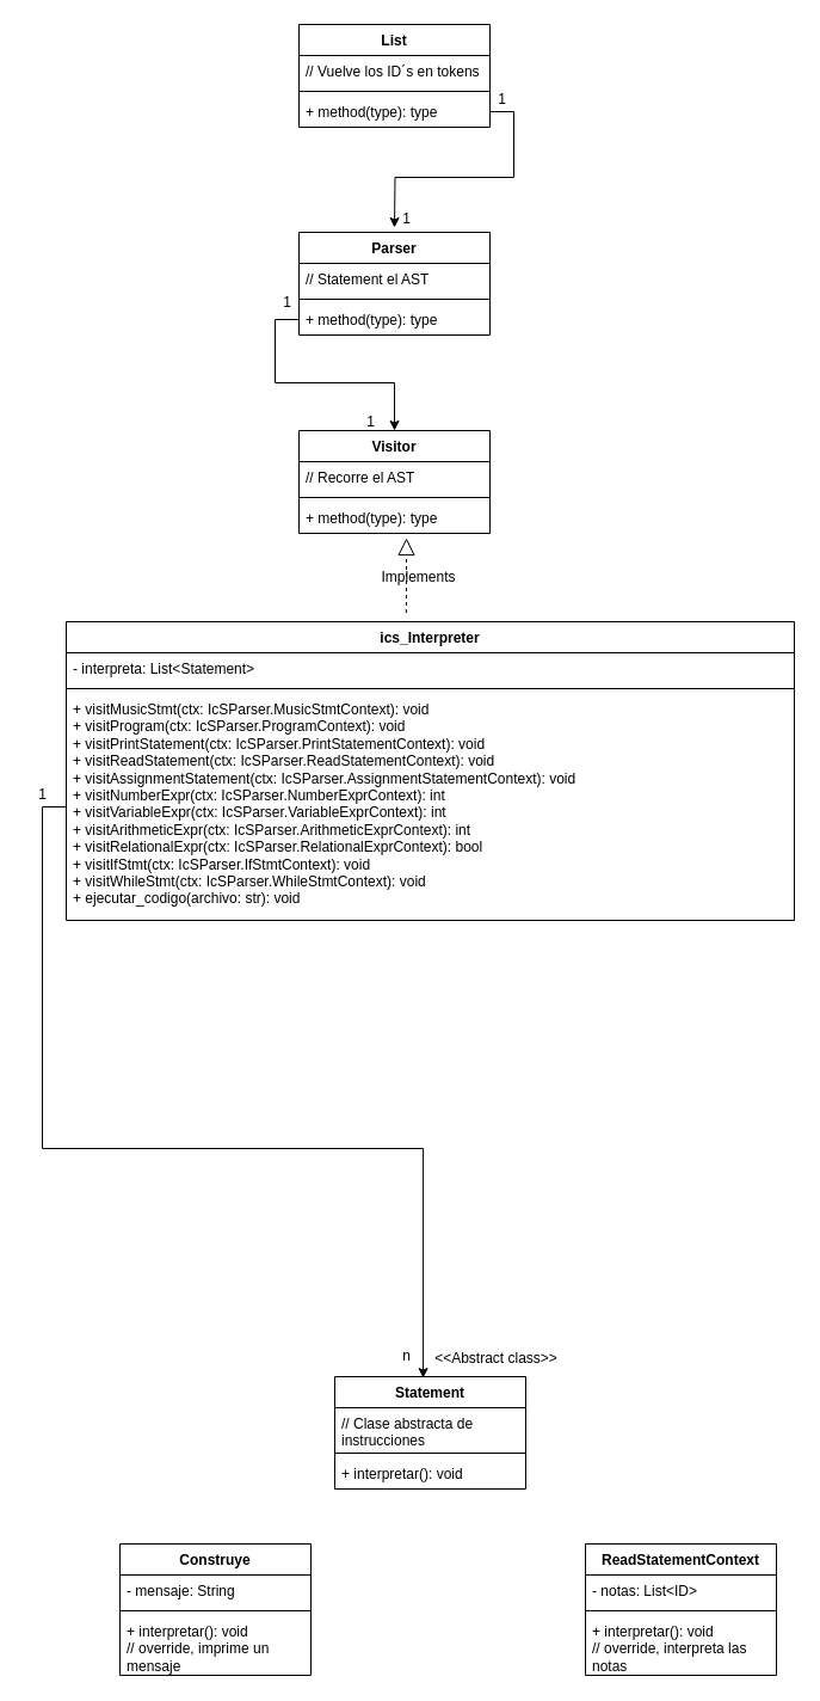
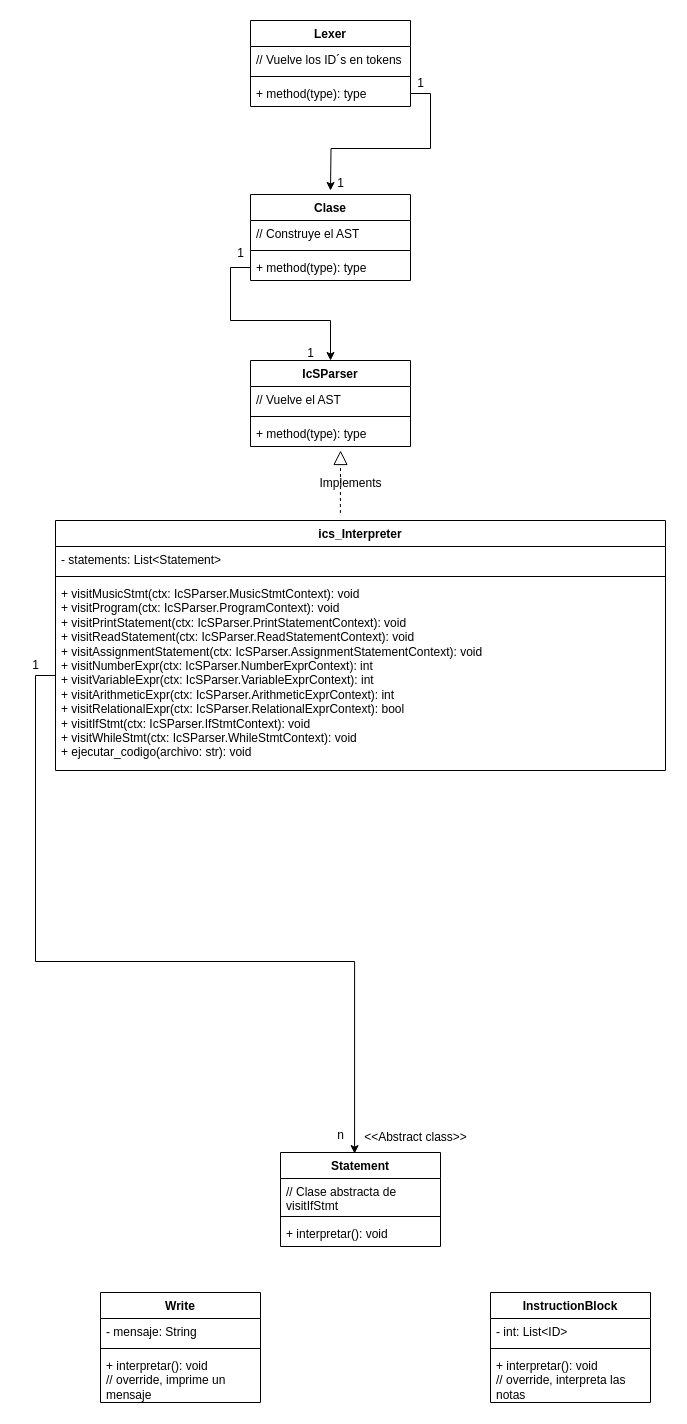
  <mxCell id="0" />
  <mxCell id="1" parent="0" />
- <mxCell id="2" value="List" style="swimlane;fontStyle=1;align=center;verticalAlign=top;childLayout=stackLayout;horizontal=1;startSize=26;horizontalStack=0;resizeParent=1;resizeParentMax=0;resizeLast=0;collapsible=1;marginBottom=0;whiteSpace=wrap;html=1;" vertex="1" parent="1"><mxGeometry x="250" y="20" width="160" height="86" as="geometry" /></mxCell>
+ <mxCell id="2" value="Lexer" style="swimlane;fontStyle=1;align=center;verticalAlign=top;childLayout=stackLayout;horizontal=1;startSize=26;horizontalStack=0;resizeParent=1;resizeParentMax=0;resizeLast=0;collapsible=1;marginBottom=0;whiteSpace=wrap;html=1;" vertex="1" parent="1"><mxGeometry x="250" y="20" width="160" height="86" as="geometry" /></mxCell>
  <mxCell id="3" value="// Vuelve los ID´s en tokens" style="text;strokeColor=none;fillColor=none;align=left;verticalAlign=top;spacingLeft=4;spacingRight=4;overflow=hidden;rotatable=0;points=[[0,0.5],[1,0.5]];portConstraint=eastwest;whiteSpace=wrap;html=1;" vertex="1" parent="2"><mxGeometry y="26" width="160" height="26" as="geometry" /></mxCell>
  <mxCell id="4" value="" style="line;strokeWidth=1;fillColor=none;align=left;verticalAlign=middle;spacingTop=-1;spacingLeft=3;spacingRight=3;rotatable=0;labelPosition=right;points=[];portConstraint=eastwest;strokeColor=inherit;" vertex="1" parent="2"><mxGeometry y="52" width="160" height="8" as="geometry" /></mxCell>
  <mxCell id="5" style="edgeStyle=orthogonalEdgeStyle;rounded=0;orthogonalLoop=1;jettySize=auto;html=1;" edge="1" parent="2" source="6"><mxGeometry relative="1" as="geometry"><mxPoint x="80" y="170" as="targetPoint" /></mxGeometry></mxCell>
  <mxCell id="6" value="+ method(type): type" style="text;strokeColor=none;fillColor=none;align=left;verticalAlign=top;spacingLeft=4;spacingRight=4;overflow=hidden;rotatable=0;points=[[0,0.5],[1,0.5]];portConstraint=eastwest;whiteSpace=wrap;html=1;" vertex="1" parent="2"><mxGeometry y="60" width="160" height="26" as="geometry" /></mxCell>
  <mxCell id="7" value="ics_Interpreter" style="swimlane;fontStyle=1;align=center;verticalAlign=top;childLayout=stackLayout;horizontal=1;startSize=26;horizontalStack=0;resizeParent=1;resizeParentMax=0;resizeLast=0;collapsible=1;marginBottom=0;whiteSpace=wrap;html=1;" vertex="1" parent="1"><mxGeometry x="55" y="520" width="610" height="250" as="geometry" /></mxCell>
- <mxCell id="8" value="- interpreta: List&amp;lt;Statement&amp;gt;" style="text;strokeColor=none;fillColor=none;align=left;verticalAlign=top;spacingLeft=4;spacingRight=4;overflow=hidden;rotatable=0;points=[[0,0.5],[1,0.5]];portConstraint=eastwest;whiteSpace=wrap;html=1;" vertex="1" parent="7"><mxGeometry y="26" width="610" height="26" as="geometry" /></mxCell>
+ <mxCell id="8" value="- statements: List&amp;lt;Statement&amp;gt;" style="text;strokeColor=none;fillColor=none;align=left;verticalAlign=top;spacingLeft=4;spacingRight=4;overflow=hidden;rotatable=0;points=[[0,0.5],[1,0.5]];portConstraint=eastwest;whiteSpace=wrap;html=1;" vertex="1" parent="7"><mxGeometry y="26" width="610" height="26" as="geometry" /></mxCell>
  <mxCell id="9" value="" style="line;strokeWidth=1;fillColor=none;align=left;verticalAlign=middle;spacingTop=-1;spacingLeft=3;spacingRight=3;rotatable=0;labelPosition=right;points=[];portConstraint=eastwest;strokeColor=inherit;" vertex="1" parent="7"><mxGeometry y="52" width="610" height="8" as="geometry" /></mxCell>
  <mxCell id="10" value="&lt;div&gt;+ visitMusicStmt(ctx: IcSParser.MusicStmtContext): void&lt;/div&gt;&lt;div&gt;+ visitProgram(ctx: IcSParser.ProgramContext): void&lt;/div&gt;&lt;div&gt;+ visitPrintStatement(ctx: IcSParser.PrintStatementContext): void&lt;/div&gt;&lt;div&gt;+ visitReadStatement(ctx: IcSParser.ReadStatementContext): void&lt;/div&gt;&lt;div&gt;+ visitAssignmentStatement(ctx: IcSParser.AssignmentStatementContext): void&lt;/div&gt;&lt;div&gt;+ visitNumberExpr(ctx: IcSParser.NumberExprContext): int&lt;/div&gt;&lt;div&gt;+ visitVariableExpr(ctx: IcSParser.VariableExprContext): int&lt;/div&gt;&lt;div&gt;+ visitArithmeticExpr(ctx: IcSParser.ArithmeticExprContext): int&lt;/div&gt;&lt;div&gt;+ visitRelationalExpr(ctx: IcSParser.RelationalExprContext): bool&lt;/div&gt;&lt;div&gt;+ visitIfStmt(ctx: IcSParser.IfStmtContext): void&lt;/div&gt;&lt;div&gt;+ visitWhileStmt(ctx: IcSParser.WhileStmtContext): void&lt;/div&gt;&lt;div&gt;+ ejecutar_codigo(archivo: str): void&lt;/div&gt;&lt;div&gt;&lt;br&gt;&lt;/div&gt;" style="text;strokeColor=none;fillColor=none;align=left;verticalAlign=top;spacingLeft=4;spacingRight=4;overflow=hidden;rotatable=0;points=[[0,0.5],[1,0.5]];portConstraint=eastwest;whiteSpace=wrap;html=1;" vertex="1" parent="7"><mxGeometry y="60" width="610" height="190" as="geometry" /></mxCell>
  <mxCell id="11" value="Statement" style="swimlane;fontStyle=1;align=center;verticalAlign=top;childLayout=stackLayout;horizontal=1;startSize=26;horizontalStack=0;resizeParent=1;resizeParentMax=0;resizeLast=0;collapsible=1;marginBottom=0;whiteSpace=wrap;html=1;" vertex="1" parent="1"><mxGeometry x="280" y="1152" width="160" height="94" as="geometry" /></mxCell>
- <mxCell id="12" value="// Clase abstracta de instrucciones" style="text;strokeColor=none;fillColor=none;align=left;verticalAlign=top;spacingLeft=4;spacingRight=4;overflow=hidden;rotatable=0;points=[[0,0.5],[1,0.5]];portConstraint=eastwest;whiteSpace=wrap;html=1;" vertex="1" parent="11"><mxGeometry y="26" width="160" height="34" as="geometry" /></mxCell>
+ <mxCell id="12" value="// Clase abstracta de visitIfStmt" style="text;strokeColor=none;fillColor=none;align=left;verticalAlign=top;spacingLeft=4;spacingRight=4;overflow=hidden;rotatable=0;points=[[0,0.5],[1,0.5]];portConstraint=eastwest;whiteSpace=wrap;html=1;" vertex="1" parent="11"><mxGeometry y="26" width="160" height="34" as="geometry" /></mxCell>
  <mxCell id="13" value="" style="line;strokeWidth=1;fillColor=none;align=left;verticalAlign=middle;spacingTop=-1;spacingLeft=3;spacingRight=3;rotatable=0;labelPosition=right;points=[];portConstraint=eastwest;strokeColor=inherit;" vertex="1" parent="11"><mxGeometry y="60" width="160" height="8" as="geometry" /></mxCell>
  <mxCell id="14" value="+ interpretar(): void" style="text;strokeColor=none;fillColor=none;align=left;verticalAlign=top;spacingLeft=4;spacingRight=4;overflow=hidden;rotatable=0;points=[[0,0.5],[1,0.5]];portConstraint=eastwest;whiteSpace=wrap;html=1;" vertex="1" parent="11"><mxGeometry y="68" width="160" height="26" as="geometry" /></mxCell>
- <mxCell id="15" value="ReadStatementContext" style="swimlane;fontStyle=1;align=center;verticalAlign=top;childLayout=stackLayout;horizontal=1;startSize=26;horizontalStack=0;resizeParent=1;resizeParentMax=0;resizeLast=0;collapsible=1;marginBottom=0;whiteSpace=wrap;html=1;" vertex="1" parent="1"><mxGeometry x="490" y="1292" width="160" height="110" as="geometry" /></mxCell>
- <mxCell id="16" value="- notas: List&amp;lt;ID&amp;gt;" style="text;strokeColor=none;fillColor=none;align=left;verticalAlign=top;spacingLeft=4;spacingRight=4;overflow=hidden;rotatable=0;points=[[0,0.5],[1,0.5]];portConstraint=eastwest;whiteSpace=wrap;html=1;" vertex="1" parent="15"><mxGeometry y="26" width="160" height="26" as="geometry" /></mxCell>
+ <mxCell id="15" value="InstructionBlock" style="swimlane;fontStyle=1;align=center;verticalAlign=top;childLayout=stackLayout;horizontal=1;startSize=26;horizontalStack=0;resizeParent=1;resizeParentMax=0;resizeLast=0;collapsible=1;marginBottom=0;whiteSpace=wrap;html=1;" vertex="1" parent="1"><mxGeometry x="490" y="1292" width="160" height="110" as="geometry" /></mxCell>
+ <mxCell id="16" value="- int: List&amp;lt;ID&amp;gt;" style="text;strokeColor=none;fillColor=none;align=left;verticalAlign=top;spacingLeft=4;spacingRight=4;overflow=hidden;rotatable=0;points=[[0,0.5],[1,0.5]];portConstraint=eastwest;whiteSpace=wrap;html=1;" vertex="1" parent="15"><mxGeometry y="26" width="160" height="26" as="geometry" /></mxCell>
  <mxCell id="17" value="" style="line;strokeWidth=1;fillColor=none;align=left;verticalAlign=middle;spacingTop=-1;spacingLeft=3;spacingRight=3;rotatable=0;labelPosition=right;points=[];portConstraint=eastwest;strokeColor=inherit;" vertex="1" parent="15"><mxGeometry y="52" width="160" height="8" as="geometry" /></mxCell>
  <mxCell id="18" value="+ interpretar(): void&amp;nbsp;&lt;div&gt;// override, interpreta las notas&lt;/div&gt;" style="text;strokeColor=none;fillColor=none;align=left;verticalAlign=top;spacingLeft=4;spacingRight=4;overflow=hidden;rotatable=0;points=[[0,0.5],[1,0.5]];portConstraint=eastwest;whiteSpace=wrap;html=1;" vertex="1" parent="15"><mxGeometry y="60" width="160" height="50" as="geometry" /></mxCell>
- <mxCell id="19" value="Construye" style="swimlane;fontStyle=1;align=center;verticalAlign=top;childLayout=stackLayout;horizontal=1;startSize=26;horizontalStack=0;resizeParent=1;resizeParentMax=0;resizeLast=0;collapsible=1;marginBottom=0;whiteSpace=wrap;html=1;" vertex="1" parent="1"><mxGeometry x="100" y="1292" width="160" height="110" as="geometry" /></mxCell>
+ <mxCell id="19" value="Write" style="swimlane;fontStyle=1;align=center;verticalAlign=top;childLayout=stackLayout;horizontal=1;startSize=26;horizontalStack=0;resizeParent=1;resizeParentMax=0;resizeLast=0;collapsible=1;marginBottom=0;whiteSpace=wrap;html=1;" vertex="1" parent="1"><mxGeometry x="100" y="1292" width="160" height="110" as="geometry" /></mxCell>
  <mxCell id="20" value="- mensaje: String" style="text;strokeColor=none;fillColor=none;align=left;verticalAlign=top;spacingLeft=4;spacingRight=4;overflow=hidden;rotatable=0;points=[[0,0.5],[1,0.5]];portConstraint=eastwest;whiteSpace=wrap;html=1;" vertex="1" parent="19"><mxGeometry y="26" width="160" height="26" as="geometry" /></mxCell>
  <mxCell id="21" value="" style="line;strokeWidth=1;fillColor=none;align=left;verticalAlign=middle;spacingTop=-1;spacingLeft=3;spacingRight=3;rotatable=0;labelPosition=right;points=[];portConstraint=eastwest;strokeColor=inherit;" vertex="1" parent="19"><mxGeometry y="52" width="160" height="8" as="geometry" /></mxCell>
  <mxCell id="22" value="+ interpretar(): void&amp;nbsp;&lt;div&gt;// override, imprime un mensaje&lt;/div&gt;" style="text;strokeColor=none;fillColor=none;align=left;verticalAlign=top;spacingLeft=4;spacingRight=4;overflow=hidden;rotatable=0;points=[[0,0.5],[1,0.5]];portConstraint=eastwest;whiteSpace=wrap;html=1;" vertex="1" parent="19"><mxGeometry y="60" width="160" height="50" as="geometry" /></mxCell>
  <mxCell id="23" value="&amp;lt;&amp;lt;Abstract class&amp;gt;&amp;gt;" style="text;html=1;align=center;verticalAlign=middle;resizable=0;points=[];autosize=1;strokeColor=none;fillColor=none;" vertex="1" parent="1"><mxGeometry x="350" y="1122" width="130" height="30" as="geometry" /></mxCell>
  <mxCell id="24" style="edgeStyle=orthogonalEdgeStyle;rounded=0;orthogonalLoop=1;jettySize=auto;html=1;entryX=0.463;entryY=0.012;entryDx=0;entryDy=0;entryPerimeter=0;" edge="1" parent="1" source="10" target="11"><mxGeometry relative="1" as="geometry" /></mxCell>
  <mxCell id="25" value="1" style="text;html=1;align=center;verticalAlign=middle;resizable=0;points=[];autosize=1;strokeColor=none;fillColor=none;" vertex="1" parent="1"><mxGeometry x="20" y="650" width="30" height="30" as="geometry" /></mxCell>
  <mxCell id="26" value="n" style="text;html=1;align=center;verticalAlign=middle;resizable=0;points=[];autosize=1;strokeColor=none;fillColor=none;" vertex="1" parent="1"><mxGeometry x="325" y="1120" width="30" height="30" as="geometry" /></mxCell>
- <mxCell id="27" value="Parser" style="swimlane;fontStyle=1;align=center;verticalAlign=top;childLayout=stackLayout;horizontal=1;startSize=26;horizontalStack=0;resizeParent=1;resizeParentMax=0;resizeLast=0;collapsible=1;marginBottom=0;whiteSpace=wrap;html=1;" vertex="1" parent="1"><mxGeometry x="250" y="194" width="160" height="86" as="geometry" /></mxCell>
- <mxCell id="28" value="// Statement el AST" style="text;strokeColor=none;fillColor=none;align=left;verticalAlign=top;spacingLeft=4;spacingRight=4;overflow=hidden;rotatable=0;points=[[0,0.5],[1,0.5]];portConstraint=eastwest;whiteSpace=wrap;html=1;" vertex="1" parent="27"><mxGeometry y="26" width="160" height="26" as="geometry" /></mxCell>
+ <mxCell id="27" value="Clase" style="swimlane;fontStyle=1;align=center;verticalAlign=top;childLayout=stackLayout;horizontal=1;startSize=26;horizontalStack=0;resizeParent=1;resizeParentMax=0;resizeLast=0;collapsible=1;marginBottom=0;whiteSpace=wrap;html=1;" vertex="1" parent="1"><mxGeometry x="250" y="194" width="160" height="86" as="geometry" /></mxCell>
+ <mxCell id="28" value="// Construye el AST" style="text;strokeColor=none;fillColor=none;align=left;verticalAlign=top;spacingLeft=4;spacingRight=4;overflow=hidden;rotatable=0;points=[[0,0.5],[1,0.5]];portConstraint=eastwest;whiteSpace=wrap;html=1;" vertex="1" parent="27"><mxGeometry y="26" width="160" height="26" as="geometry" /></mxCell>
  <mxCell id="29" value="" style="line;strokeWidth=1;fillColor=none;align=left;verticalAlign=middle;spacingTop=-1;spacingLeft=3;spacingRight=3;rotatable=0;labelPosition=right;points=[];portConstraint=eastwest;strokeColor=inherit;" vertex="1" parent="27"><mxGeometry y="52" width="160" height="8" as="geometry" /></mxCell>
  <mxCell id="30" value="+ method(type): type" style="text;strokeColor=none;fillColor=none;align=left;verticalAlign=top;spacingLeft=4;spacingRight=4;overflow=hidden;rotatable=0;points=[[0,0.5],[1,0.5]];portConstraint=eastwest;whiteSpace=wrap;html=1;" vertex="1" parent="27"><mxGeometry y="60" width="160" height="26" as="geometry" /></mxCell>
- <mxCell id="31" value="Visitor" style="swimlane;fontStyle=1;align=center;verticalAlign=top;childLayout=stackLayout;horizontal=1;startSize=26;horizontalStack=0;resizeParent=1;resizeParentMax=0;resizeLast=0;collapsible=1;marginBottom=0;whiteSpace=wrap;html=1;" vertex="1" parent="1"><mxGeometry x="250" y="360" width="160" height="86" as="geometry" /></mxCell>
- <mxCell id="32" value="// Recorre el AST" style="text;strokeColor=none;fillColor=none;align=left;verticalAlign=top;spacingLeft=4;spacingRight=4;overflow=hidden;rotatable=0;points=[[0,0.5],[1,0.5]];portConstraint=eastwest;whiteSpace=wrap;html=1;" vertex="1" parent="31"><mxGeometry y="26" width="160" height="26" as="geometry" /></mxCell>
+ <mxCell id="31" value="IcSParser" style="swimlane;fontStyle=1;align=center;verticalAlign=top;childLayout=stackLayout;horizontal=1;startSize=26;horizontalStack=0;resizeParent=1;resizeParentMax=0;resizeLast=0;collapsible=1;marginBottom=0;whiteSpace=wrap;html=1;" vertex="1" parent="1"><mxGeometry x="250" y="360" width="160" height="86" as="geometry" /></mxCell>
+ <mxCell id="32" value="// Vuelve el AST" style="text;strokeColor=none;fillColor=none;align=left;verticalAlign=top;spacingLeft=4;spacingRight=4;overflow=hidden;rotatable=0;points=[[0,0.5],[1,0.5]];portConstraint=eastwest;whiteSpace=wrap;html=1;" vertex="1" parent="31"><mxGeometry y="26" width="160" height="26" as="geometry" /></mxCell>
  <mxCell id="33" value="" style="line;strokeWidth=1;fillColor=none;align=left;verticalAlign=middle;spacingTop=-1;spacingLeft=3;spacingRight=3;rotatable=0;labelPosition=right;points=[];portConstraint=eastwest;strokeColor=inherit;" vertex="1" parent="31"><mxGeometry y="52" width="160" height="8" as="geometry" /></mxCell>
  <mxCell id="34" value="+ method(type): type" style="text;strokeColor=none;fillColor=none;align=left;verticalAlign=top;spacingLeft=4;spacingRight=4;overflow=hidden;rotatable=0;points=[[0,0.5],[1,0.5]];portConstraint=eastwest;whiteSpace=wrap;html=1;" vertex="1" parent="31"><mxGeometry y="60" width="160" height="26" as="geometry" /></mxCell>
  <mxCell id="35" value="1" style="text;html=1;align=center;verticalAlign=middle;resizable=0;points=[];autosize=1;strokeColor=none;fillColor=none;" vertex="1" parent="1"><mxGeometry x="405" y="68" width="30" height="30" as="geometry" /></mxCell>
  <mxCell id="36" value="1" style="text;html=1;align=center;verticalAlign=middle;resizable=0;points=[];autosize=1;strokeColor=none;fillColor=none;" vertex="1" parent="1"><mxGeometry x="325" y="168" width="30" height="30" as="geometry" /></mxCell>
  <mxCell id="37" style="edgeStyle=orthogonalEdgeStyle;rounded=0;orthogonalLoop=1;jettySize=auto;html=1;" edge="1" parent="1" source="30" target="31"><mxGeometry relative="1" as="geometry" /></mxCell>
  <mxCell id="38" value="1" style="text;html=1;align=center;verticalAlign=middle;resizable=0;points=[];autosize=1;strokeColor=none;fillColor=none;" vertex="1" parent="1"><mxGeometry x="225" y="238" width="30" height="30" as="geometry" /></mxCell>
  <mxCell id="39" value="1" style="text;html=1;align=center;verticalAlign=middle;resizable=0;points=[];autosize=1;strokeColor=none;fillColor=none;" vertex="1" parent="1"><mxGeometry x="295" y="338" width="30" height="30" as="geometry" /></mxCell>
  <mxCell id="40" value="" style="endArrow=block;dashed=1;endFill=0;endSize=12;html=1;rounded=0;entryX=0.563;entryY=1.154;entryDx=0;entryDy=0;entryPerimeter=0;exitX=0.467;exitY=-0.03;exitDx=0;exitDy=0;exitPerimeter=0;" edge="1" parent="1" source="7" target="34"><mxGeometry width="160" relative="1" as="geometry"><mxPoint x="320" y="480" as="sourcePoint" /><mxPoint x="480" y="480" as="targetPoint" /></mxGeometry></mxCell>
  <mxCell id="41" value="Implements" style="text;html=1;align=center;verticalAlign=middle;resizable=0;points=[];autosize=1;strokeColor=none;fillColor=none;" vertex="1" parent="1"><mxGeometry x="305" y="468" width="90" height="30" as="geometry" /></mxCell>
